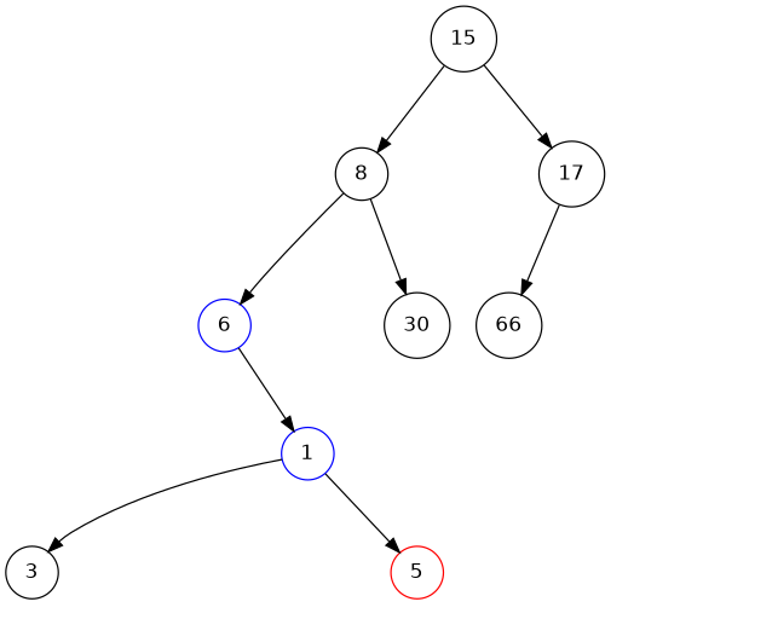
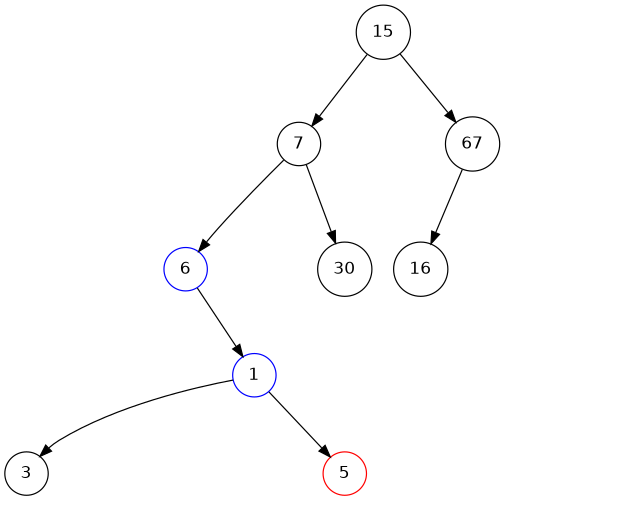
  digraph {
    fontname=Helvetica
    node [fontname=Helvetica shape=circle]
    edge [fontname=Helvetica style=invis]
    m15 [style=invis width=0.1]
-   8
-   17
+   8 [label=7]
+   17 [label=67]
    6 [color=blue]
    m8 [style=invis width=0.1]
    n6 [label=30]
    m6 [style=invis width=0.1]
    r6 [style=invis width=0.1]
    3
    5 [color=red]
    m4 [style=invis width=0.1]
    m17 [style=invis width=0.1]
-   16 [label=66]
+   16
    l17 [style=invis width=0.1]
    n15 [color=blue label=1]
    15
    subgraph sub_1 {
      rank=same
      m15
      8
      17
    }
    subgraph sub_2 {
      rank=same
      6
      m8
      n6
    }
    subgraph sub_3 {
      rank=same
      m6
      r6
      3
    }
    subgraph sub_4 {
      rank=same
      3
      5
      m4
    }
    subgraph sub_5 {
      rank=same
      m17
      16
      l17
    }
    m15 -> 17
    8 -> m15
    8 -> 6 [style=""]
    8 -> m8
    8 -> n6 [style=""]
    17 -> m17
    17 -> 16 [style=""]
    17 -> l17
    6 -> m8
    6 -> m6
    6 -> r6
    6 -> n15 [style=""]
    m8 -> n6
    m6 -> r6
    3 -> m6
    3 -> m4
    m4 -> 5
    m17 -> l17
    16 -> m17
    n15 -> 3 [style=""]
    n15 -> 5 [style=""]
    n15 -> m4
    15 -> m15
    15 -> 8 [style=""]
    15 -> 17 [style=""]
  }
